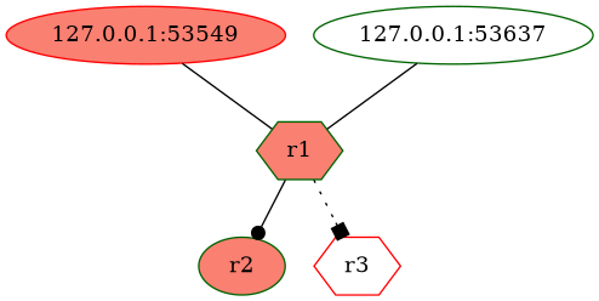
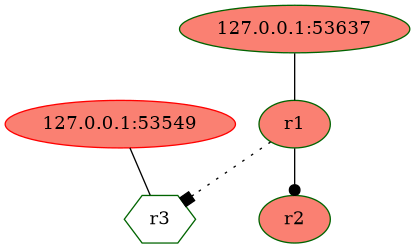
  strict digraph {
    node [color=darkgreen fillcolor=salmon style=filled]
    r2 [shape=ellipse]
-   r1 [shape=hexagon]
-   r3 [color=red fillcolor=white shape=hexagon]
+   r1 [shape=ellipse]
+   r3 [fillcolor=white shape=hexagon]
    "127.0.0.1:53549" [color=red]
-   "127.0.0.1:53637" [fillcolor=white]
+   "127.0.0.1:53637"
    r1 -> r2 [arrowhead=dot style=solid]
    r1 -> r3 [arrowhead=box style=dotted]
-   "127.0.0.1:53549" -> r1 [dir=none]
+   "127.0.0.1:53549" -> r3 [dir=none]
    "127.0.0.1:53637" -> r1 [dir=none]
  }
